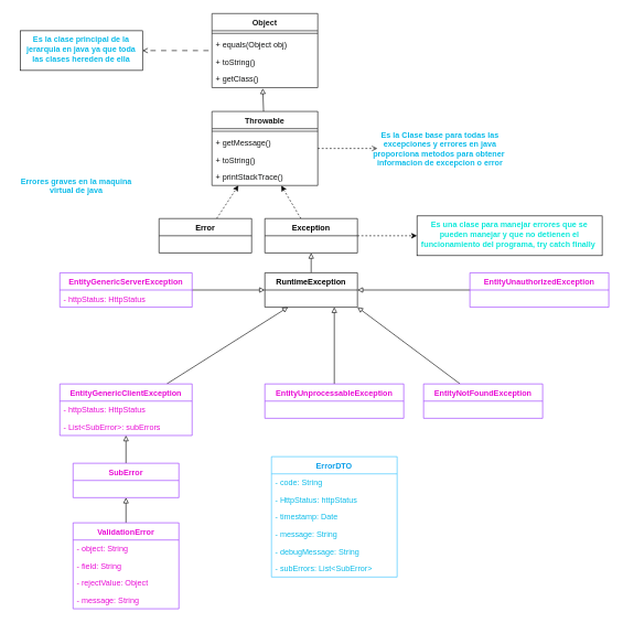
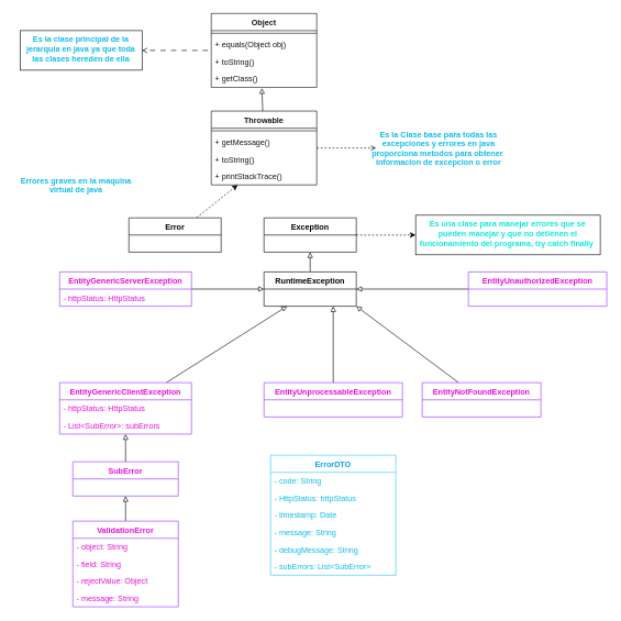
  <mxCell id="0" />
  <mxCell id="1" parent="0" />
  <mxCell id="2" value="" style="edgeStyle=none;html=1;dashed=1;dashPattern=8 8;fontColor=#0CBCE9;endArrow=open;endFill=0;" parent="1" target="41" edge="1"><mxGeometry relative="1" as="geometry"><mxPoint x="315" y="76" as="sourcePoint" /></mxGeometry></mxCell>
  <mxCell id="3" value="" style="edgeStyle=none;html=1;dashed=1;" edge="1" parent="1" source="5" target="54"><mxGeometry relative="1" as="geometry" /></mxCell>
- <mxCell id="4" style="edgeStyle=none;html=1;entryX=0.655;entryY=1.008;entryDx=0;entryDy=0;entryPerimeter=0;dashed=1;fontColor=#0ce9da;" edge="1" parent="1" source="5" target="53"><mxGeometry relative="1" as="geometry" /></mxCell>
  <mxCell id="5" value="Exception" style="swimlane;fontStyle=1;align=center;verticalAlign=top;childLayout=stackLayout;horizontal=1;startSize=26;horizontalStack=0;resizeParent=1;resizeParentMax=0;resizeLast=0;collapsible=1;marginBottom=0;" parent="1" vertex="1"><mxGeometry x="400" y="330" width="140" height="52" as="geometry" /></mxCell>
  <mxCell id="6" style="edgeStyle=none;html=1;entryX=0.25;entryY=1;entryDx=0;entryDy=0;entryPerimeter=0;dashed=1;fontColor=#0ce9da;" edge="1" parent="1" source="7" target="53"><mxGeometry relative="1" as="geometry" /></mxCell>
- <mxCell id="7" value="Error" style="swimlane;fontStyle=1;align=center;verticalAlign=top;childLayout=stackLayout;horizontal=1;startSize=26;horizontalStack=0;resizeParent=1;resizeParentMax=0;resizeLast=0;collapsible=1;marginBottom=0;" parent="1" vertex="1"><mxGeometry x="240" y="330" width="140" height="52" as="geometry" /></mxCell>
+ <mxCell id="7" value="Error" style="swimlane;fontStyle=1;align=center;verticalAlign=top;childLayout=stackLayout;horizontal=1;startSize=26;horizontalStack=0;resizeParent=1;resizeParentMax=0;resizeLast=0;collapsible=1;marginBottom=0;" parent="1" vertex="1"><mxGeometry x="195" y="330" width="140" height="52" as="geometry" /></mxCell>
  <mxCell id="8" style="edgeStyle=none;html=1;entryX=0.5;entryY=1;entryDx=0;entryDy=0;endArrow=block;endFill=0;" parent="1" source="9" target="5" edge="1"><mxGeometry relative="1" as="geometry" /></mxCell>
  <mxCell id="9" value="RuntimeException" style="swimlane;fontStyle=1;align=center;verticalAlign=top;childLayout=stackLayout;horizontal=1;startSize=26;horizontalStack=0;resizeParent=1;resizeParentMax=0;resizeLast=0;collapsible=1;marginBottom=0;" parent="1" vertex="1"><mxGeometry x="400" y="412" width="140" height="52" as="geometry" /></mxCell>
  <mxCell id="10" style="edgeStyle=none;html=1;entryX=1;entryY=1;entryDx=0;entryDy=0;fontColor=#e90cd6;endArrow=block;endFill=0;" parent="1" source="11" target="9" edge="1"><mxGeometry relative="1" as="geometry" /></mxCell>
  <mxCell id="11" value="EntityNotFoundException" style="swimlane;fontStyle=1;align=center;verticalAlign=top;childLayout=stackLayout;horizontal=1;startSize=26;horizontalStack=0;resizeParent=1;resizeParentMax=0;resizeLast=0;collapsible=1;marginBottom=0;strokeColor=#9933FF;fontColor=#e90cd6;labelBackgroundColor=default;" parent="1" vertex="1"><mxGeometry x="640" y="580" width="180" height="52" as="geometry" /></mxCell>
  <mxCell id="12" style="edgeStyle=none;html=1;entryX=0.75;entryY=1;entryDx=0;entryDy=0;fontColor=#e90cd6;endArrow=block;endFill=0;" parent="1" source="13" target="9" edge="1"><mxGeometry relative="1" as="geometry" /></mxCell>
  <mxCell id="13" value="EntityUnprocessableException" style="swimlane;fontStyle=1;align=center;verticalAlign=top;childLayout=stackLayout;horizontal=1;startSize=26;horizontalStack=0;resizeParent=1;resizeParentMax=0;resizeLast=0;collapsible=1;marginBottom=0;strokeColor=#9933FF;fontColor=#e90cd6;labelBackgroundColor=default;" parent="1" vertex="1"><mxGeometry x="400" y="580" width="210" height="52" as="geometry" /></mxCell>
  <mxCell id="14" style="edgeStyle=none;html=1;entryX=1;entryY=0.5;entryDx=0;entryDy=0;fontColor=#e90cd6;endArrow=block;endFill=0;" parent="1" source="15" target="9" edge="1"><mxGeometry relative="1" as="geometry" /></mxCell>
  <mxCell id="15" value="EntityUnauthorizedException" style="swimlane;fontStyle=1;align=center;verticalAlign=top;childLayout=stackLayout;horizontal=1;startSize=26;horizontalStack=0;resizeParent=1;resizeParentMax=0;resizeLast=0;collapsible=1;marginBottom=0;strokeColor=#9933FF;fontColor=#e90cd6;labelBackgroundColor=default;" parent="1" vertex="1"><mxGeometry x="710" y="412" width="210" height="52" as="geometry" /></mxCell>
  <mxCell id="16" style="edgeStyle=none;html=1;entryX=0.25;entryY=1;entryDx=0;entryDy=0;fontColor=#e90cd6;endArrow=block;endFill=0;" parent="1" source="17" target="9" edge="1"><mxGeometry relative="1" as="geometry" /></mxCell>
  <mxCell id="17" value="EntityGenericClientException" style="swimlane;fontStyle=1;align=center;verticalAlign=top;childLayout=stackLayout;horizontal=1;startSize=26;horizontalStack=0;resizeParent=1;resizeParentMax=0;resizeLast=0;collapsible=1;marginBottom=0;labelBackgroundColor=default;strokeColor=#9933FF;fontColor=#e90cd6;" parent="1" vertex="1"><mxGeometry x="90" y="580" width="200" height="78" as="geometry" /></mxCell>
  <mxCell id="18" value="- httpStatus: HttpStatus " style="text;strokeColor=none;fillColor=none;align=left;verticalAlign=top;spacingLeft=4;spacingRight=4;overflow=hidden;rotatable=0;points=[[0,0.5],[1,0.5]];portConstraint=eastwest;labelBackgroundColor=default;fontColor=#e90cd6;" parent="17" vertex="1"><mxGeometry y="26" width="200" height="26" as="geometry" /></mxCell>
  <mxCell id="19" value="- List&lt;SubError&gt;: subErrors" style="text;strokeColor=none;fillColor=none;align=left;verticalAlign=top;spacingLeft=4;spacingRight=4;overflow=hidden;rotatable=0;points=[[0,0.5],[1,0.5]];portConstraint=eastwest;labelBackgroundColor=default;fontColor=#e90cd6;" parent="17" vertex="1"><mxGeometry y="52" width="200" height="26" as="geometry" /></mxCell>
  <mxCell id="20" style="edgeStyle=none;html=1;entryX=0;entryY=0.5;entryDx=0;entryDy=0;fontColor=#e90cd6;endArrow=block;endFill=0;" parent="1" source="21" target="9" edge="1"><mxGeometry relative="1" as="geometry" /></mxCell>
  <mxCell id="21" value="EntityGenericServerException" style="swimlane;fontStyle=1;align=center;verticalAlign=top;childLayout=stackLayout;horizontal=1;startSize=26;horizontalStack=0;resizeParent=1;resizeParentMax=0;resizeLast=0;collapsible=1;marginBottom=0;labelBackgroundColor=default;strokeColor=#9933FF;fontColor=#e90cd6;" parent="1" vertex="1"><mxGeometry x="90" y="412" width="200" height="52" as="geometry" /></mxCell>
  <mxCell id="22" value="- httpStatus: HttpStatus " style="text;strokeColor=none;fillColor=none;align=left;verticalAlign=top;spacingLeft=4;spacingRight=4;overflow=hidden;rotatable=0;points=[[0,0.5],[1,0.5]];portConstraint=eastwest;labelBackgroundColor=default;fontColor=#e90cd6;" parent="21" vertex="1"><mxGeometry y="26" width="200" height="26" as="geometry" /></mxCell>
  <mxCell id="23" style="edgeStyle=none;html=1;fontColor=#e90cd6;endArrow=block;endFill=0;" parent="1" source="24" target="19" edge="1"><mxGeometry relative="1" as="geometry" /></mxCell>
  <mxCell id="24" value="SubError" style="swimlane;fontStyle=1;align=center;verticalAlign=top;childLayout=stackLayout;horizontal=1;startSize=26;horizontalStack=0;resizeParent=1;resizeParentMax=0;resizeLast=0;collapsible=1;marginBottom=0;labelBackgroundColor=default;strokeColor=#9933FF;fontColor=#e90cd6;" parent="1" vertex="1"><mxGeometry x="110" y="700" width="160" height="52" as="geometry" /></mxCell>
  <mxCell id="25" style="edgeStyle=none;html=1;fontColor=#e90cd6;endArrow=block;endFill=0;entryX=0.5;entryY=1;entryDx=0;entryDy=0;" parent="1" source="26" target="24" edge="1"><mxGeometry relative="1" as="geometry"><mxPoint x="200" y="750" as="targetPoint" /></mxGeometry></mxCell>
  <mxCell id="26" value="ValidationError" style="swimlane;fontStyle=1;align=center;verticalAlign=top;childLayout=stackLayout;horizontal=1;startSize=26;horizontalStack=0;resizeParent=1;resizeParentMax=0;resizeLast=0;collapsible=1;marginBottom=0;labelBackgroundColor=default;strokeColor=#9933FF;fontColor=#e90cd6;" parent="1" vertex="1"><mxGeometry x="110" y="790" width="160" height="130" as="geometry" /></mxCell>
  <mxCell id="27" value="- object: String" style="text;strokeColor=none;fillColor=none;align=left;verticalAlign=top;spacingLeft=4;spacingRight=4;overflow=hidden;rotatable=0;points=[[0,0.5],[1,0.5]];portConstraint=eastwest;labelBackgroundColor=default;fontColor=#e90cd6;" parent="26" vertex="1"><mxGeometry y="26" width="160" height="26" as="geometry" /></mxCell>
  <mxCell id="28" style="edgeStyle=none;html=1;fontColor=#e90cd6;endArrow=block;endFill=0;" parent="26" source="29" target="27" edge="1"><mxGeometry relative="1" as="geometry" /></mxCell>
  <mxCell id="29" value="- field: String" style="text;strokeColor=none;fillColor=none;align=left;verticalAlign=top;spacingLeft=4;spacingRight=4;overflow=hidden;rotatable=0;points=[[0,0.5],[1,0.5]];portConstraint=eastwest;labelBackgroundColor=default;fontColor=#e90cd6;" parent="26" vertex="1"><mxGeometry y="52" width="160" height="26" as="geometry" /></mxCell>
  <mxCell id="30" value="- rejectValue: Object" style="text;strokeColor=none;fillColor=none;align=left;verticalAlign=top;spacingLeft=4;spacingRight=4;overflow=hidden;rotatable=0;points=[[0,0.5],[1,0.5]];portConstraint=eastwest;labelBackgroundColor=default;fontColor=#e90cd6;" parent="26" vertex="1"><mxGeometry y="78" width="160" height="26" as="geometry" /></mxCell>
  <mxCell id="31" value="- message: String" style="text;strokeColor=none;fillColor=none;align=left;verticalAlign=top;spacingLeft=4;spacingRight=4;overflow=hidden;rotatable=0;points=[[0,0.5],[1,0.5]];portConstraint=eastwest;labelBackgroundColor=default;fontColor=#e90cd6;" parent="26" vertex="1"><mxGeometry y="104" width="160" height="26" as="geometry" /></mxCell>
  <mxCell id="32" value="ErrorDTO" style="swimlane;fontStyle=1;align=center;verticalAlign=top;childLayout=stackLayout;horizontal=1;startSize=26;horizontalStack=0;resizeParent=1;resizeParentMax=0;resizeLast=0;collapsible=1;marginBottom=0;labelBackgroundColor=default;strokeColor=#33c2ff;fontColor=#0c9fe9;" parent="1" vertex="1"><mxGeometry x="410" y="690" width="190" height="182" as="geometry" /></mxCell>
  <mxCell id="33" value="- code: String" style="text;strokeColor=none;fillColor=none;align=left;verticalAlign=top;spacingLeft=4;spacingRight=4;overflow=hidden;rotatable=0;points=[[0,0.5],[1,0.5]];portConstraint=eastwest;labelBackgroundColor=default;fontColor=#0CBCE9;" parent="32" vertex="1"><mxGeometry y="26" width="190" height="26" as="geometry" /></mxCell>
  <mxCell id="34" value="- HttpStatus: httpStatus " style="text;strokeColor=none;fillColor=none;align=left;verticalAlign=top;spacingLeft=4;spacingRight=4;overflow=hidden;rotatable=0;points=[[0,0.5],[1,0.5]];portConstraint=eastwest;labelBackgroundColor=default;fontColor=#0CBCE9;" parent="32" vertex="1"><mxGeometry y="52" width="190" height="26" as="geometry" /></mxCell>
  <mxCell id="35" value="- timestamp: Date" style="text;strokeColor=none;fillColor=none;align=left;verticalAlign=top;spacingLeft=4;spacingRight=4;overflow=hidden;rotatable=0;points=[[0,0.5],[1,0.5]];portConstraint=eastwest;labelBackgroundColor=default;fontColor=#0CBCE9;" parent="32" vertex="1"><mxGeometry y="78" width="190" height="26" as="geometry" /></mxCell>
  <mxCell id="36" value="- message: String" style="text;strokeColor=none;fillColor=none;align=left;verticalAlign=top;spacingLeft=4;spacingRight=4;overflow=hidden;rotatable=0;points=[[0,0.5],[1,0.5]];portConstraint=eastwest;labelBackgroundColor=default;fontColor=#0CBCE9;" parent="32" vertex="1"><mxGeometry y="104" width="190" height="26" as="geometry" /></mxCell>
  <mxCell id="37" value="- debugMessage: String" style="text;strokeColor=none;fillColor=none;align=left;verticalAlign=top;spacingLeft=4;spacingRight=4;overflow=hidden;rotatable=0;points=[[0,0.5],[1,0.5]];portConstraint=eastwest;labelBackgroundColor=default;fontColor=#0CBCE9;" parent="32" vertex="1"><mxGeometry y="130" width="190" height="26" as="geometry" /></mxCell>
  <mxCell id="38" value="- subErrors: List&lt;SubError&gt;" style="text;strokeColor=none;fillColor=none;align=left;verticalAlign=top;spacingLeft=4;spacingRight=4;overflow=hidden;rotatable=0;points=[[0,0.5],[1,0.5]];portConstraint=eastwest;labelBackgroundColor=default;fontColor=#0CBCE9;" parent="32" vertex="1"><mxGeometry y="156" width="190" height="26" as="geometry" /></mxCell>
  <mxCell id="39" value="Errores graves en la maquina&#10;virtual de java" style="text;align=center;fontStyle=1;verticalAlign=middle;spacingLeft=3;spacingRight=3;strokeColor=none;rotatable=0;points=[[0,0.5],[1,0.5]];portConstraint=eastwest;labelBackgroundColor=default;fontColor=#0CBCE9;" parent="1" vertex="1"><mxGeometry x="20" y="250" width="190" height="60" as="geometry" /></mxCell>
  <mxCell id="40" value="Es la Clase base para todas las&#10;excepciones y errores en java&#10;proporciona metodos para obtener &#10;informacion de excepcion o error" style="text;align=center;fontStyle=1;verticalAlign=middle;spacingLeft=3;spacingRight=3;strokeColor=none;rotatable=0;points=[[0,0.5],[1,0.5]];portConstraint=eastwest;labelBackgroundColor=default;fontColor=#0CBCE9;" parent="1" vertex="1"><mxGeometry x="570" y="194" width="190" height="60" as="geometry" /></mxCell>
  <mxCell id="41" value="&lt;span style=&quot;color: rgb(12, 188, 233); background-color: rgb(255, 255, 255);&quot;&gt;Es la clase principal de la&lt;/span&gt;&lt;br style=&quot;border-color: var(--border-color); padding: 0px; margin: 0px; color: rgb(12, 188, 233);&quot;&gt;&lt;span style=&quot;color: rgb(12, 188, 233); background-color: rgb(255, 255, 255);&quot;&gt;jerarquia en java ya que toda&lt;/span&gt;&lt;br style=&quot;border-color: var(--border-color); padding: 0px; margin: 0px; color: rgb(12, 188, 233);&quot;&gt;&lt;span style=&quot;color: rgb(12, 188, 233); background-color: rgb(255, 255, 255);&quot;&gt;las clases hereden de ella&lt;/span&gt;" style="whiteSpace=wrap;html=1;verticalAlign=top;fillColor=rgb(255, 255, 255);fontStyle=1;startSize=26;" parent="1" vertex="1"><mxGeometry x="30" y="46" width="185" height="60" as="geometry" /></mxCell>
  <mxCell id="42" value="Object" style="swimlane;fontStyle=1;align=center;verticalAlign=top;childLayout=stackLayout;horizontal=1;startSize=26;horizontalStack=0;resizeParent=1;resizeParentMax=0;resizeLast=0;collapsible=1;marginBottom=0;labelBackgroundColor=default;strokeColor=#0c0d0d;fontColor=#161717;" parent="1" vertex="1"><mxGeometry x="320" y="20" width="160" height="112" as="geometry" /></mxCell>
  <mxCell id="43" value="" style="line;strokeWidth=1;fillColor=none;align=left;verticalAlign=middle;spacingTop=-1;spacingLeft=3;spacingRight=3;rotatable=0;labelPosition=right;points=[];portConstraint=eastwest;strokeColor=inherit;labelBackgroundColor=default;fontColor=#0CBCE9;" parent="42" vertex="1"><mxGeometry y="26" width="160" height="8" as="geometry" /></mxCell>
  <mxCell id="44" value="+ equals(Object obj)" style="text;strokeColor=none;fillColor=none;align=left;verticalAlign=top;spacingLeft=4;spacingRight=4;overflow=hidden;rotatable=0;points=[[0,0.5],[1,0.5]];portConstraint=eastwest;labelBackgroundColor=default;fontColor=#141515;" parent="42" vertex="1"><mxGeometry y="34" width="160" height="26" as="geometry" /></mxCell>
  <mxCell id="45" value="+ toString()" style="text;strokeColor=none;fillColor=none;align=left;verticalAlign=top;spacingLeft=4;spacingRight=4;overflow=hidden;rotatable=0;points=[[0,0.5],[1,0.5]];portConstraint=eastwest;labelBackgroundColor=default;fontColor=#141515;" parent="42" vertex="1"><mxGeometry y="60" width="160" height="26" as="geometry" /></mxCell>
  <mxCell id="46" value="+ getClass()" style="text;strokeColor=none;fillColor=none;align=left;verticalAlign=top;spacingLeft=4;spacingRight=4;overflow=hidden;rotatable=0;points=[[0,0.5],[1,0.5]];portConstraint=eastwest;labelBackgroundColor=default;fontColor=#141515;" parent="42" vertex="1"><mxGeometry y="86" width="160" height="26" as="geometry" /></mxCell>
  <mxCell id="47" style="edgeStyle=none;html=1;entryX=0.48;entryY=1.046;entryDx=0;entryDy=0;entryPerimeter=0;fontColor=#141515;endArrow=block;endFill=0;" parent="1" source="49" target="46" edge="1"><mxGeometry relative="1" as="geometry" /></mxCell>
  <mxCell id="48" value="" style="edgeStyle=none;html=1;fontColor=#141515;endArrow=open;endFill=0;dashed=1;" parent="1" source="49" target="40" edge="1"><mxGeometry relative="1" as="geometry" /></mxCell>
  <mxCell id="49" value="Throwable" style="swimlane;fontStyle=1;align=center;verticalAlign=top;childLayout=stackLayout;horizontal=1;startSize=26;horizontalStack=0;resizeParent=1;resizeParentMax=0;resizeLast=0;collapsible=1;marginBottom=0;labelBackgroundColor=default;strokeColor=#0c0d0d;fontColor=#161717;" parent="1" vertex="1"><mxGeometry x="320" y="168" width="160" height="112" as="geometry" /></mxCell>
  <mxCell id="50" value="" style="line;strokeWidth=1;fillColor=none;align=left;verticalAlign=middle;spacingTop=-1;spacingLeft=3;spacingRight=3;rotatable=0;labelPosition=right;points=[];portConstraint=eastwest;strokeColor=inherit;labelBackgroundColor=default;fontColor=#0CBCE9;" parent="49" vertex="1"><mxGeometry y="26" width="160" height="8" as="geometry" /></mxCell>
  <mxCell id="51" value="+ getMessage()" style="text;strokeColor=none;fillColor=none;align=left;verticalAlign=top;spacingLeft=4;spacingRight=4;overflow=hidden;rotatable=0;points=[[0,0.5],[1,0.5]];portConstraint=eastwest;labelBackgroundColor=default;fontColor=#141515;" parent="49" vertex="1"><mxGeometry y="34" width="160" height="26" as="geometry" /></mxCell>
  <mxCell id="52" value="+ toString()" style="text;strokeColor=none;fillColor=none;align=left;verticalAlign=top;spacingLeft=4;spacingRight=4;overflow=hidden;rotatable=0;points=[[0,0.5],[1,0.5]];portConstraint=eastwest;labelBackgroundColor=default;fontColor=#141515;" parent="49" vertex="1"><mxGeometry y="60" width="160" height="26" as="geometry" /></mxCell>
  <mxCell id="53" value="+ printStackTrace()" style="text;strokeColor=none;fillColor=none;align=left;verticalAlign=top;spacingLeft=4;spacingRight=4;overflow=hidden;rotatable=0;points=[[0,0.5],[1,0.5]];portConstraint=eastwest;labelBackgroundColor=default;fontColor=#141515;" parent="49" vertex="1"><mxGeometry y="86" width="160" height="26" as="geometry" /></mxCell>
  <mxCell id="54" value="&lt;font color=&quot;#0ce9da&quot;&gt;Es una clase para manejar errores que se pueden manejar y que no detienen el funcionamiento del programa, try catch finally&amp;nbsp;&lt;/font&gt;" style="whiteSpace=wrap;html=1;verticalAlign=top;fontStyle=1;startSize=26;" vertex="1" parent="1"><mxGeometry x="630" y="326" width="280" height="60" as="geometry" /></mxCell>
